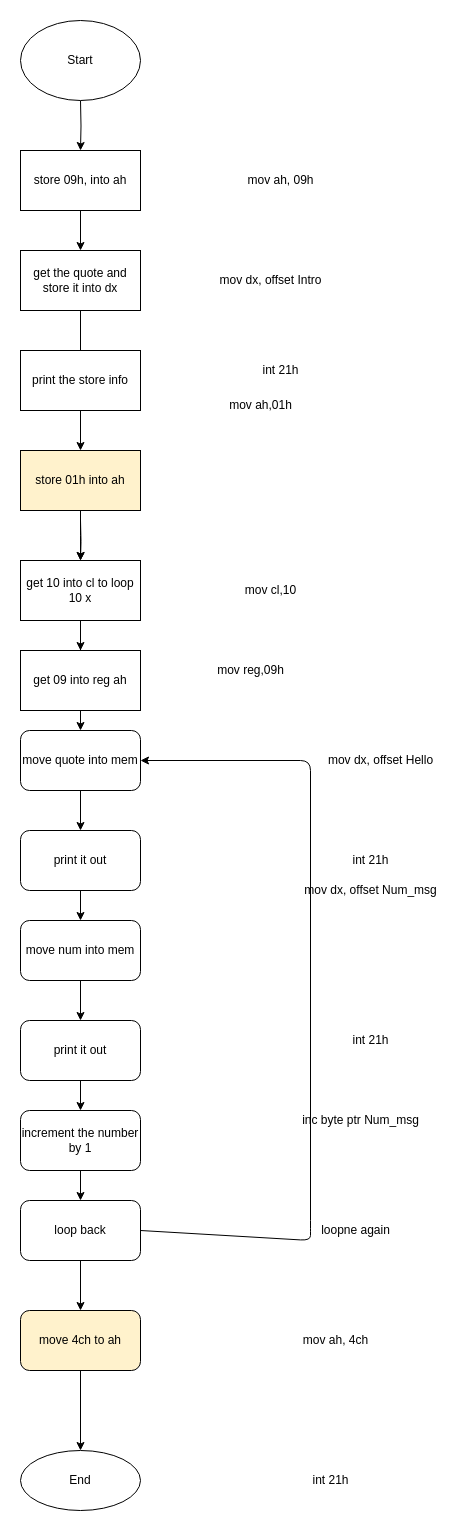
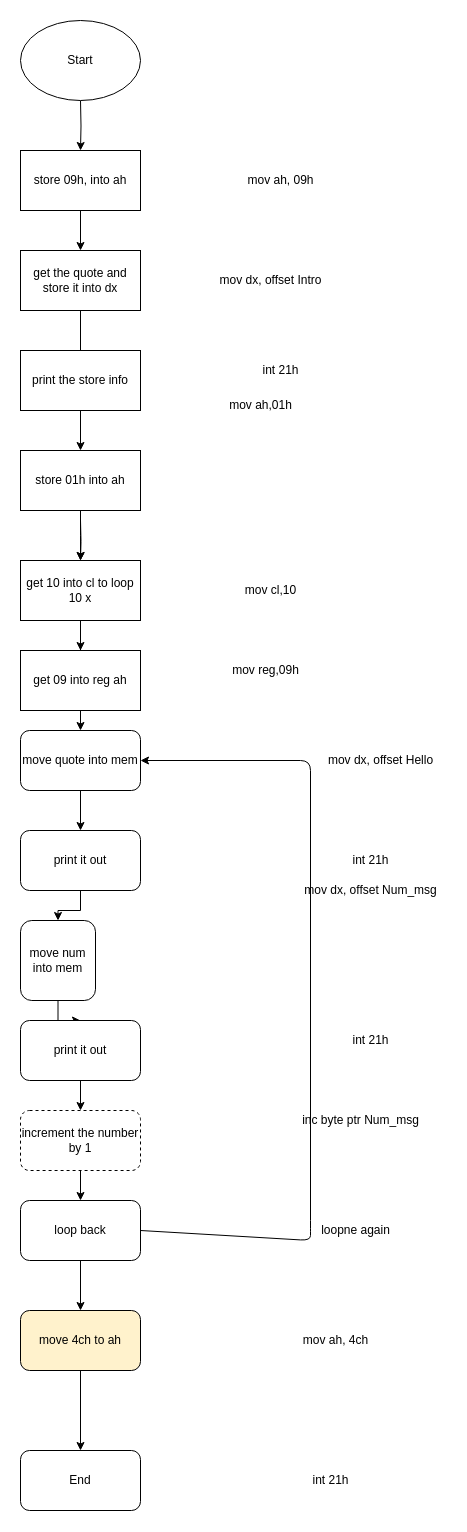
  <mxCell id="0" />
  <mxCell id="1" parent="0" />
  <mxCell id="2" style="edgeStyle=orthogonalEdgeStyle;rounded=0;orthogonalLoop=1;jettySize=auto;html=1;exitX=0.5;exitY=1;exitDx=0;exitDy=0;entryX=0.5;entryY=0;entryDx=0;entryDy=0;" edge="1" parent="1" target="36"><mxGeometry relative="1" as="geometry"><mxPoint x="80" y="100" as="sourcePoint" /></mxGeometry></mxCell>
  <mxCell id="3" value="Start" style="ellipse;whiteSpace=wrap;html=1;" parent="1" vertex="1"><mxGeometry x="20" y="20" width="120" height="80" as="geometry" /></mxCell>
  <mxCell id="4" value="" style="edgeStyle=orthogonalEdgeStyle;rounded=0;orthogonalLoop=1;jettySize=auto;html=1;" parent="1" source="5" target="7" edge="1"><mxGeometry relative="1" as="geometry" /></mxCell>
  <mxCell id="5" value="move quote into mem" style="rounded=1;whiteSpace=wrap;html=1;" parent="1" vertex="1"><mxGeometry x="20" y="730" width="120" height="60" as="geometry" /></mxCell>
  <mxCell id="6" value="" style="edgeStyle=orthogonalEdgeStyle;rounded=0;orthogonalLoop=1;jettySize=auto;html=1;" parent="1" source="7" target="9" edge="1"><mxGeometry relative="1" as="geometry" /></mxCell>
  <mxCell id="7" value="print it out" style="rounded=1;whiteSpace=wrap;html=1;" parent="1" vertex="1"><mxGeometry x="20" y="830" width="120" height="60" as="geometry" /></mxCell>
  <mxCell id="8" value="" style="edgeStyle=orthogonalEdgeStyle;rounded=0;orthogonalLoop=1;jettySize=auto;html=1;" parent="1" source="9" target="11" edge="1"><mxGeometry relative="1" as="geometry" /></mxCell>
- <mxCell id="9" value="move num into mem" style="rounded=1;whiteSpace=wrap;html=1;" parent="1" vertex="1"><mxGeometry x="20" y="920" width="120" height="60" as="geometry" /></mxCell>
+ <mxCell id="9" value="move num into mem" style="rounded=1;whiteSpace=wrap;html=1;" parent="1" vertex="1"><mxGeometry x="20" y="920" width="75" height="80" as="geometry" /></mxCell>
  <mxCell id="10" value="" style="edgeStyle=orthogonalEdgeStyle;rounded=0;orthogonalLoop=1;jettySize=auto;html=1;" parent="1" source="11" target="13" edge="1"><mxGeometry relative="1" as="geometry" /></mxCell>
  <mxCell id="11" value="print it out" style="rounded=1;whiteSpace=wrap;html=1;" parent="1" vertex="1"><mxGeometry x="20" y="1020" width="120" height="60" as="geometry" /></mxCell>
  <mxCell id="12" style="edgeStyle=orthogonalEdgeStyle;rounded=0;orthogonalLoop=1;jettySize=auto;html=1;exitX=0.5;exitY=1;exitDx=0;exitDy=0;entryX=0.5;entryY=0;entryDx=0;entryDy=0;" edge="1" parent="1" source="13" target="15"><mxGeometry relative="1" as="geometry"><mxPoint x="80" y="1200" as="targetPoint" /></mxGeometry></mxCell>
- <mxCell id="13" value="increment the number by 1" style="rounded=1;whiteSpace=wrap;html=1;" parent="1" vertex="1"><mxGeometry x="20" y="1110" width="120" height="60" as="geometry" /></mxCell>
+ <mxCell id="13" value="increment the number by 1" style="rounded=1;whiteSpace=wrap;html=1;dashed=1;" parent="1" vertex="1"><mxGeometry x="20" y="1110" width="120" height="60" as="geometry" /></mxCell>
  <mxCell id="14" value="" style="edgeStyle=orthogonalEdgeStyle;rounded=0;orthogonalLoop=1;jettySize=auto;html=1;" parent="1" source="15" target="17" edge="1"><mxGeometry relative="1" as="geometry" /></mxCell>
  <mxCell id="15" value="loop back" style="rounded=1;whiteSpace=wrap;html=1;" parent="1" vertex="1"><mxGeometry x="20" y="1200" width="120" height="60" as="geometry" /></mxCell>
  <mxCell id="16" value="" style="edgeStyle=orthogonalEdgeStyle;rounded=0;orthogonalLoop=1;jettySize=auto;html=1;" parent="1" source="17" target="18" edge="1"><mxGeometry relative="1" as="geometry" /></mxCell>
  <mxCell id="17" value="move 4ch to ah" style="rounded=1;whiteSpace=wrap;html=1;fillColor=#fff2cc;" parent="1" vertex="1"><mxGeometry x="20" y="1310" width="120" height="60" as="geometry" /></mxCell>
- <mxCell id="18" value="End" style="ellipse;whiteSpace=wrap;html=1;" parent="1" vertex="1"><mxGeometry x="20" y="1450" width="120" height="60" as="geometry" /></mxCell>
+ <mxCell id="18" value="End" style="rounded=1;whiteSpace=wrap;html=1;" parent="1" vertex="1"><mxGeometry x="20" y="1450" width="120" height="60" as="geometry" /></mxCell>
  <mxCell id="19" value="" style="endArrow=classic;html=1;exitX=1;exitY=0.5;exitDx=0;exitDy=0;entryX=1;entryY=0.5;entryDx=0;entryDy=0;" parent="1" source="15" target="5" edge="1"><mxGeometry width="50" height="50" relative="1" as="geometry"><mxPoint x="310" y="1200" as="sourcePoint" /><mxPoint x="310" y="750" as="targetPoint" /><Array as="points"><mxPoint x="310" y="1240" /><mxPoint x="310" y="1230" /><mxPoint x="310" y="760" /></Array></mxGeometry></mxCell>
  <mxCell id="20" value="mov dx, offset Hello" style="text;html=1;align=center;verticalAlign=middle;resizable=0;points=[];autosize=1;" parent="1" vertex="1"><mxGeometry x="320" y="750" width="120" height="20" as="geometry" /></mxCell>
  <mxCell id="21" value="int 21h" style="text;html=1;align=center;verticalAlign=middle;resizable=0;points=[];autosize=1;" parent="1" vertex="1"><mxGeometry x="345" y="850" width="50" height="20" as="geometry" /></mxCell>
  <mxCell id="22" value="mov dx, offset Num_msg" style="text;html=1;align=center;verticalAlign=middle;resizable=0;points=[];autosize=1;" parent="1" vertex="1"><mxGeometry x="295" y="880" width="150" height="20" as="geometry" /></mxCell>
  <mxCell id="23" value="int 21h" style="text;html=1;align=center;verticalAlign=middle;resizable=0;points=[];autosize=1;" parent="1" vertex="1"><mxGeometry x="345" y="1030" width="50" height="20" as="geometry" /></mxCell>
  <mxCell id="24" value="inc byte ptr Num_msg" style="text;html=1;align=center;verticalAlign=middle;resizable=0;points=[];autosize=1;" parent="1" vertex="1"><mxGeometry x="295" y="1110" width="130" height="20" as="geometry" /></mxCell>
  <mxCell id="25" value="loopne again" style="text;html=1;align=center;verticalAlign=middle;resizable=0;points=[];autosize=1;" parent="1" vertex="1"><mxGeometry x="315" y="1220" width="80" height="20" as="geometry" /></mxCell>
  <mxCell id="26" value="mov ah, 4ch" style="text;html=1;align=center;verticalAlign=middle;resizable=0;points=[];autosize=1;" parent="1" vertex="1"><mxGeometry x="295" y="1330" width="80" height="20" as="geometry" /></mxCell>
  <mxCell id="27" value="int 21h" style="text;html=1;align=center;verticalAlign=middle;resizable=0;points=[];autosize=1;" parent="1" vertex="1"><mxGeometry x="305" y="1470" width="50" height="20" as="geometry" /></mxCell>
  <mxCell id="28" value="" style="edgeStyle=orthogonalEdgeStyle;rounded=0;orthogonalLoop=1;jettySize=auto;html=1;endArrow=none;" edge="1" parent="1" source="29" target="31"><mxGeometry relative="1" as="geometry" /></mxCell>
  <mxCell id="29" value="get the quote and store it into dx" style="rounded=0;whiteSpace=wrap;html=1;" vertex="1" parent="1"><mxGeometry x="20" y="250" width="120" height="60" as="geometry" /></mxCell>
  <mxCell id="30" value="" style="edgeStyle=orthogonalEdgeStyle;rounded=0;orthogonalLoop=1;jettySize=auto;html=1;" edge="1" parent="1" source="31" target="34"><mxGeometry relative="1" as="geometry" /></mxCell>
  <mxCell id="31" value="print the store info" style="rounded=0;whiteSpace=wrap;html=1;" vertex="1" parent="1"><mxGeometry x="20" y="350" width="120" height="60" as="geometry" /></mxCell>
  <mxCell id="32" value="int 21h" style="text;html=1;align=center;verticalAlign=middle;resizable=0;points=[];autosize=1;" vertex="1" parent="1"><mxGeometry x="255" y="360" width="50" height="20" as="geometry" /></mxCell>
  <mxCell id="33" value="" style="edgeStyle=orthogonalEdgeStyle;rounded=0;orthogonalLoop=1;jettySize=auto;html=1;" edge="1" parent="1" source="34"><mxGeometry relative="1" as="geometry"><mxPoint x="80" y="560" as="targetPoint" /></mxGeometry></mxCell>
- <mxCell id="34" value="store 01h into ah" style="whiteSpace=wrap;html=1;rounded=0;fillColor=#fff2cc;" vertex="1" parent="1"><mxGeometry x="20" y="450" width="120" height="60" as="geometry" /></mxCell>
+ <mxCell id="34" value="store 01h into ah" style="whiteSpace=wrap;html=1;rounded=0;" vertex="1" parent="1"><mxGeometry x="20" y="450" width="120" height="60" as="geometry" /></mxCell>
  <mxCell id="35" style="edgeStyle=orthogonalEdgeStyle;rounded=0;orthogonalLoop=1;jettySize=auto;html=1;exitX=0.5;exitY=1;exitDx=0;exitDy=0;entryX=0.5;entryY=0;entryDx=0;entryDy=0;" edge="1" parent="1" source="36" target="29"><mxGeometry relative="1" as="geometry" /></mxCell>
  <mxCell id="36" value="store 09h, into ah" style="whiteSpace=wrap;html=1;rounded=0;" vertex="1" parent="1"><mxGeometry x="20" y="150" width="120" height="60" as="geometry" /></mxCell>
  <mxCell id="37" value="mov ah, 09h" style="text;html=1;align=center;verticalAlign=middle;resizable=0;points=[];autosize=1;" vertex="1" parent="1"><mxGeometry x="240" y="170" width="80" height="20" as="geometry" /></mxCell>
  <mxCell id="38" value="mov ah,01h" style="text;html=1;align=center;verticalAlign=middle;resizable=0;points=[];autosize=1;" vertex="1" parent="1"><mxGeometry x="220" y="395" width="80" height="20" as="geometry" /></mxCell>
  <mxCell id="39" value="" style="edgeStyle=orthogonalEdgeStyle;rounded=0;orthogonalLoop=1;jettySize=auto;html=1;" edge="1" parent="1" target="42"><mxGeometry relative="1" as="geometry"><mxPoint x="80" y="520" as="sourcePoint" /></mxGeometry></mxCell>
  <mxCell id="40" value="" style="edgeStyle=orthogonalEdgeStyle;rounded=0;orthogonalLoop=1;jettySize=auto;html=1;" edge="1" parent="1" source="42"><mxGeometry relative="1" as="geometry"><mxPoint x="80" y="650" as="targetPoint" /></mxGeometry></mxCell>
  <mxCell id="41" style="edgeStyle=orthogonalEdgeStyle;rounded=0;orthogonalLoop=1;jettySize=auto;html=1;entryX=0.5;entryY=0;entryDx=0;entryDy=0;" edge="1" parent="1" source="42"><mxGeometry relative="1" as="geometry"><mxPoint x="80" y="730" as="targetPoint" /></mxGeometry></mxCell>
  <mxCell id="42" value="get 10 into cl to loop 10 x" style="whiteSpace=wrap;html=1;rounded=0;" vertex="1" parent="1"><mxGeometry x="20" y="560" width="120" height="60" as="geometry" /></mxCell>
  <mxCell id="43" value="mov dx, offset Intro" style="text;html=1;align=center;verticalAlign=middle;resizable=0;points=[];autosize=1;" vertex="1" parent="1"><mxGeometry x="210" y="270" width="120" height="20" as="geometry" /></mxCell>
  <mxCell id="44" value="get 09 into reg ah" style="whiteSpace=wrap;html=1;" vertex="1" parent="1"><mxGeometry x="20" y="650" width="120" height="60" as="geometry" /></mxCell>
  <mxCell id="45" value="mov cl,10" style="text;html=1;align=center;verticalAlign=middle;resizable=0;points=[];autosize=1;" vertex="1" parent="1"><mxGeometry x="235" y="580" width="70" height="20" as="geometry" /></mxCell>
- <mxCell id="46" value="mov reg,09h" style="text;html=1;align=center;verticalAlign=middle;resizable=0;points=[];autosize=1;" vertex="1" parent="1"><mxGeometry x="210" y="660" width="80" height="20" as="geometry" /></mxCell>
+ <mxCell id="46" value="mov reg,09h" style="text;html=1;align=center;verticalAlign=middle;resizable=0;points=[];autosize=1;" vertex="1" parent="1"><mxGeometry x="225" y="660" width="80" height="20" as="geometry" /></mxCell>
